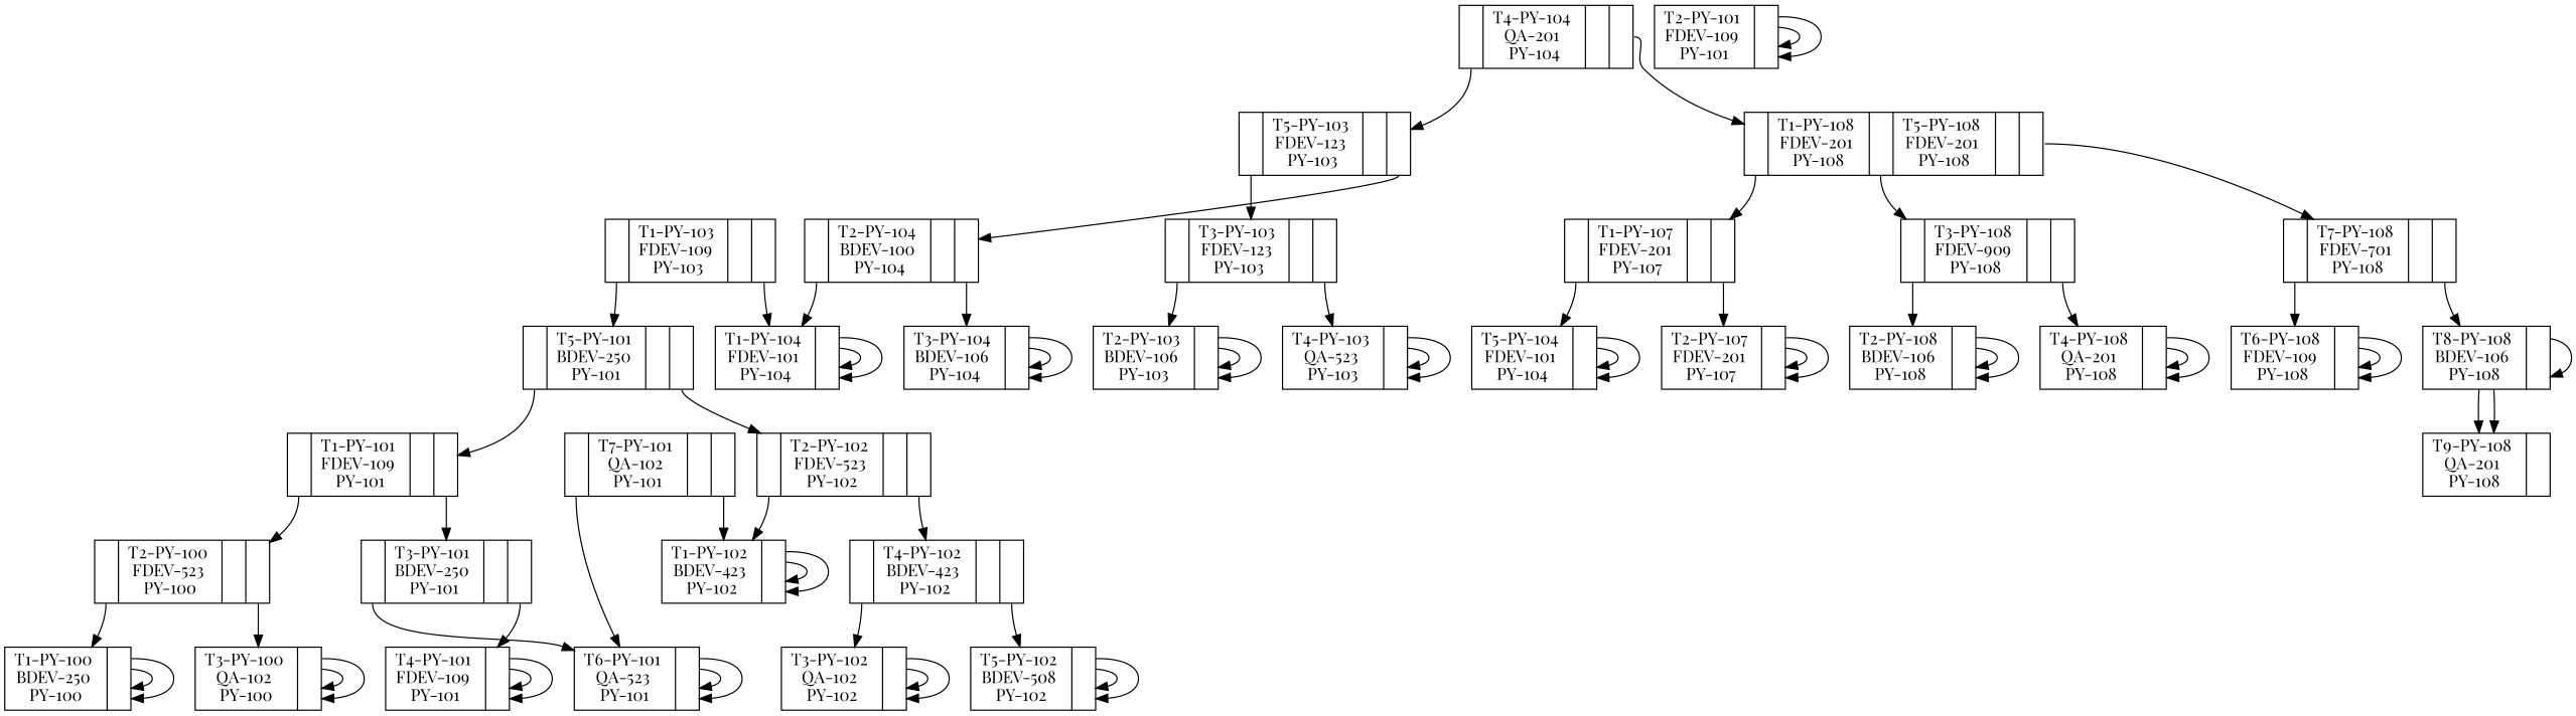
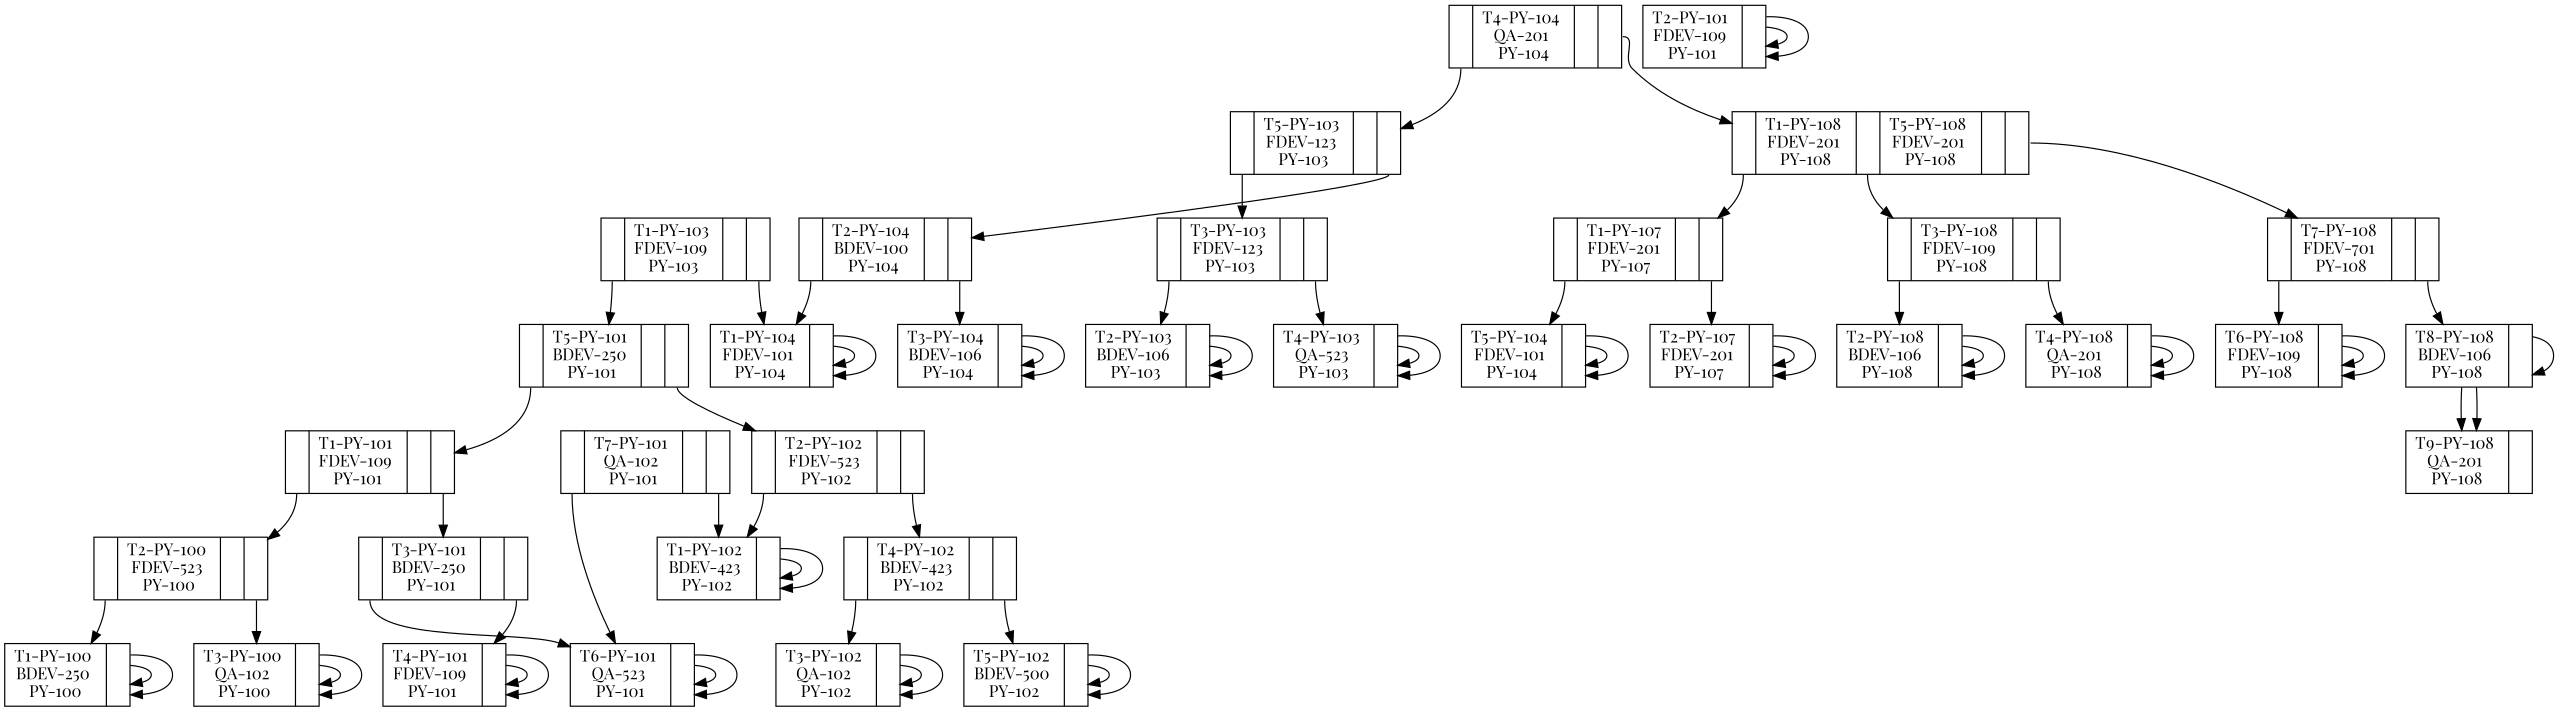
  digraph {
    fontname="Playfair Display"
    node [fontname="Playfair Display" shape=record]
    edge [fontname="Playfair Display" tailport=C1]
    n1 [label="<C1>|T1-PY-103  \nFDEV-109  \nPY-103||<C2>"]
    n2 [label="<C1>|T5-PY-101  \nBDEV-250  \nPY-101||<C2>"]
    n3 [label="T1-PY-104  \nFDEV-101  \nPY-104|"]
    n4 [label="<C1>|T1-PY-101  \nFDEV-109  \nPY-101||<C2>"]
    n5 [label="<C1>|T2-PY-102  \nFDEV-523  \nPY-102||<C2>"]
    n6 [label="<C1>|T4-PY-104  \nQA-201  \nPY-104||<C2>"]
    n7 [label="<C1>|T5-PY-103  \nFDEV-123  \nPY-103||<C2>"]
    n8 [label="<C1>|T1-PY-108  \nFDEV-201  \nPY-108|<C2>|T5-PY-108  \nFDEV-201  \nPY-108||<C3>"]
    n9 [label="<C1>|T2-PY-100  \nFDEV-523  \nPY-100||<C2>"]
    n10 [label="<C1>|T3-PY-101  \nBDEV-250  \nPY-101||<C2>"]
    n11 [label="<C1>|T4-PY-102  \nBDEV-423  \nPY-102||<C2>"]
    n12 [label="T1-PY-102  \nBDEV-423  \nPY-102|"]
    n13 [label="T1-PY-100  \nBDEV-250  \nPY-100|"]
    n14 [label="T3-PY-100  \nQA-102  \nPY-100|"]
    n15 [label="T4-PY-101  \nFDEV-109  \nPY-101|"]
    n16 [label="T6-PY-101  \nQA-523  \nPY-101|"]
    n17 [label="T2-PY-101  \nFDEV-109  \nPY-101|"]
    n18 [label="<C1>|T7-PY-101  \nQA-102  \nPY-101||<C2>"]
    n19 [label="T3-PY-102  \nQA-102  \nPY-102|"]
-   n20 [label="T5-PY-102  \nBDEV-508  \nPY-102|"]
+   n20 [label="T5-PY-102  \nBDEV-500  \nPY-102|"]
    n21 [label="<C1>|T3-PY-103  \nFDEV-123  \nPY-103||<C2>"]
    n22 [label="<C1>|T2-PY-104  \nBDEV-100  \nPY-104||<C2>"]
    n23 [label="<C1>|T1-PY-107  \nFDEV-201  \nPY-107||<C2>"]
-   n24 [label="<C1>|T3-PY-108  \nFDEV-909  \nPY-108||<C2>"]
+   n24 [label="<C1>|T3-PY-108  \nFDEV-109  \nPY-108||<C2>"]
    n25 [label="<C1>|T7-PY-108  \nFDEV-701  \nPY-108||<C2>"]
    n26 [label="T2-PY-103  \nBDEV-106  \nPY-103|"]
    n27 [label="T4-PY-103  \nQA-523  \nPY-103|"]
    n28 [label="T3-PY-104  \nBDEV-106  \nPY-104|"]
    n29 [label="T5-PY-104  \nFDEV-101  \nPY-104|"]
    n30 [label="T2-PY-107  \nFDEV-201  \nPY-107|"]
    n31 [label="T2-PY-108  \nBDEV-106  \nPY-108|"]
    n32 [label="T4-PY-108  \nQA-201  \nPY-108|"]
    n33 [label="T6-PY-108  \nFDEV-109  \nPY-108|"]
    n34 [label="T8-PY-108  \nBDEV-106  \nPY-108|"]
    n35 [label="T9-PY-108  \nQA-201  \nPY-108|"]
    n1 -> n2
    n1 -> n3 [tailport=C2]
    n2 -> n4
    n2 -> n5 [tailport=C2]
    n3 -> n3
    n3 -> n3 [tailport=C2]
    n4 -> n9
    n4 -> n10 [tailport=C2]
    n5 -> n11 [tailport=C2]
    n5 -> n12
    n6 -> n7
    n6 -> n8 [tailport=C2]
    n7 -> n21
    n7 -> n22 [tailport=C2]
    n8 -> n23
    n8 -> n24 [tailport=C2]
    n8 -> n25 [tailport=C3]
    n9 -> n13
    n9 -> n14 [tailport=C2]
    n10 -> n15 [tailport=C2]
    n10 -> n16
    n11 -> n19
    n11 -> n20 [tailport=C2]
    n12 -> n12
    n12 -> n12 [tailport=C2]
    n13 -> n13
    n13 -> n13 [tailport=C2]
    n14 -> n14
    n14 -> n14 [tailport=C2]
    n15 -> n15
    n15 -> n15 [tailport=C2]
    n16 -> n16
    n16 -> n16 [tailport=C2]
    n17 -> n17
    n17 -> n17 [tailport=C2]
    n18 -> n12 [tailport=C2]
    n18 -> n16
    n19 -> n19
    n19 -> n19 [tailport=C2]
    n20 -> n20
    n20 -> n20 [tailport=C2]
    n21 -> n26
    n21 -> n27 [tailport=C2]
    n22 -> n3
    n22 -> n28 [tailport=C2]
    n23 -> n29
    n23 -> n30 [tailport=C2]
    n24 -> n31
    n24 -> n32 [tailport=C2]
    n25 -> n33
    n25 -> n34 [tailport=C2]
    n26 -> n26
    n26 -> n26 [tailport=C2]
    n27 -> n27
    n27 -> n27 [tailport=C2]
    n28 -> n28
    n28 -> n28 [tailport=C2]
    n29 -> n29
    n29 -> n29 [tailport=C2]
    n30 -> n30
    n30 -> n30 [tailport=C2]
    n31 -> n31
    n31 -> n31 [tailport=C2]
    n32 -> n32
    n32 -> n32 [tailport=C2]
    n33 -> n33
    n33 -> n33 [tailport=C2]
    n34 -> n34
    n34 -> n35 [tailport=C2]
    n34 -> n35 [tailport=C3]
  }
